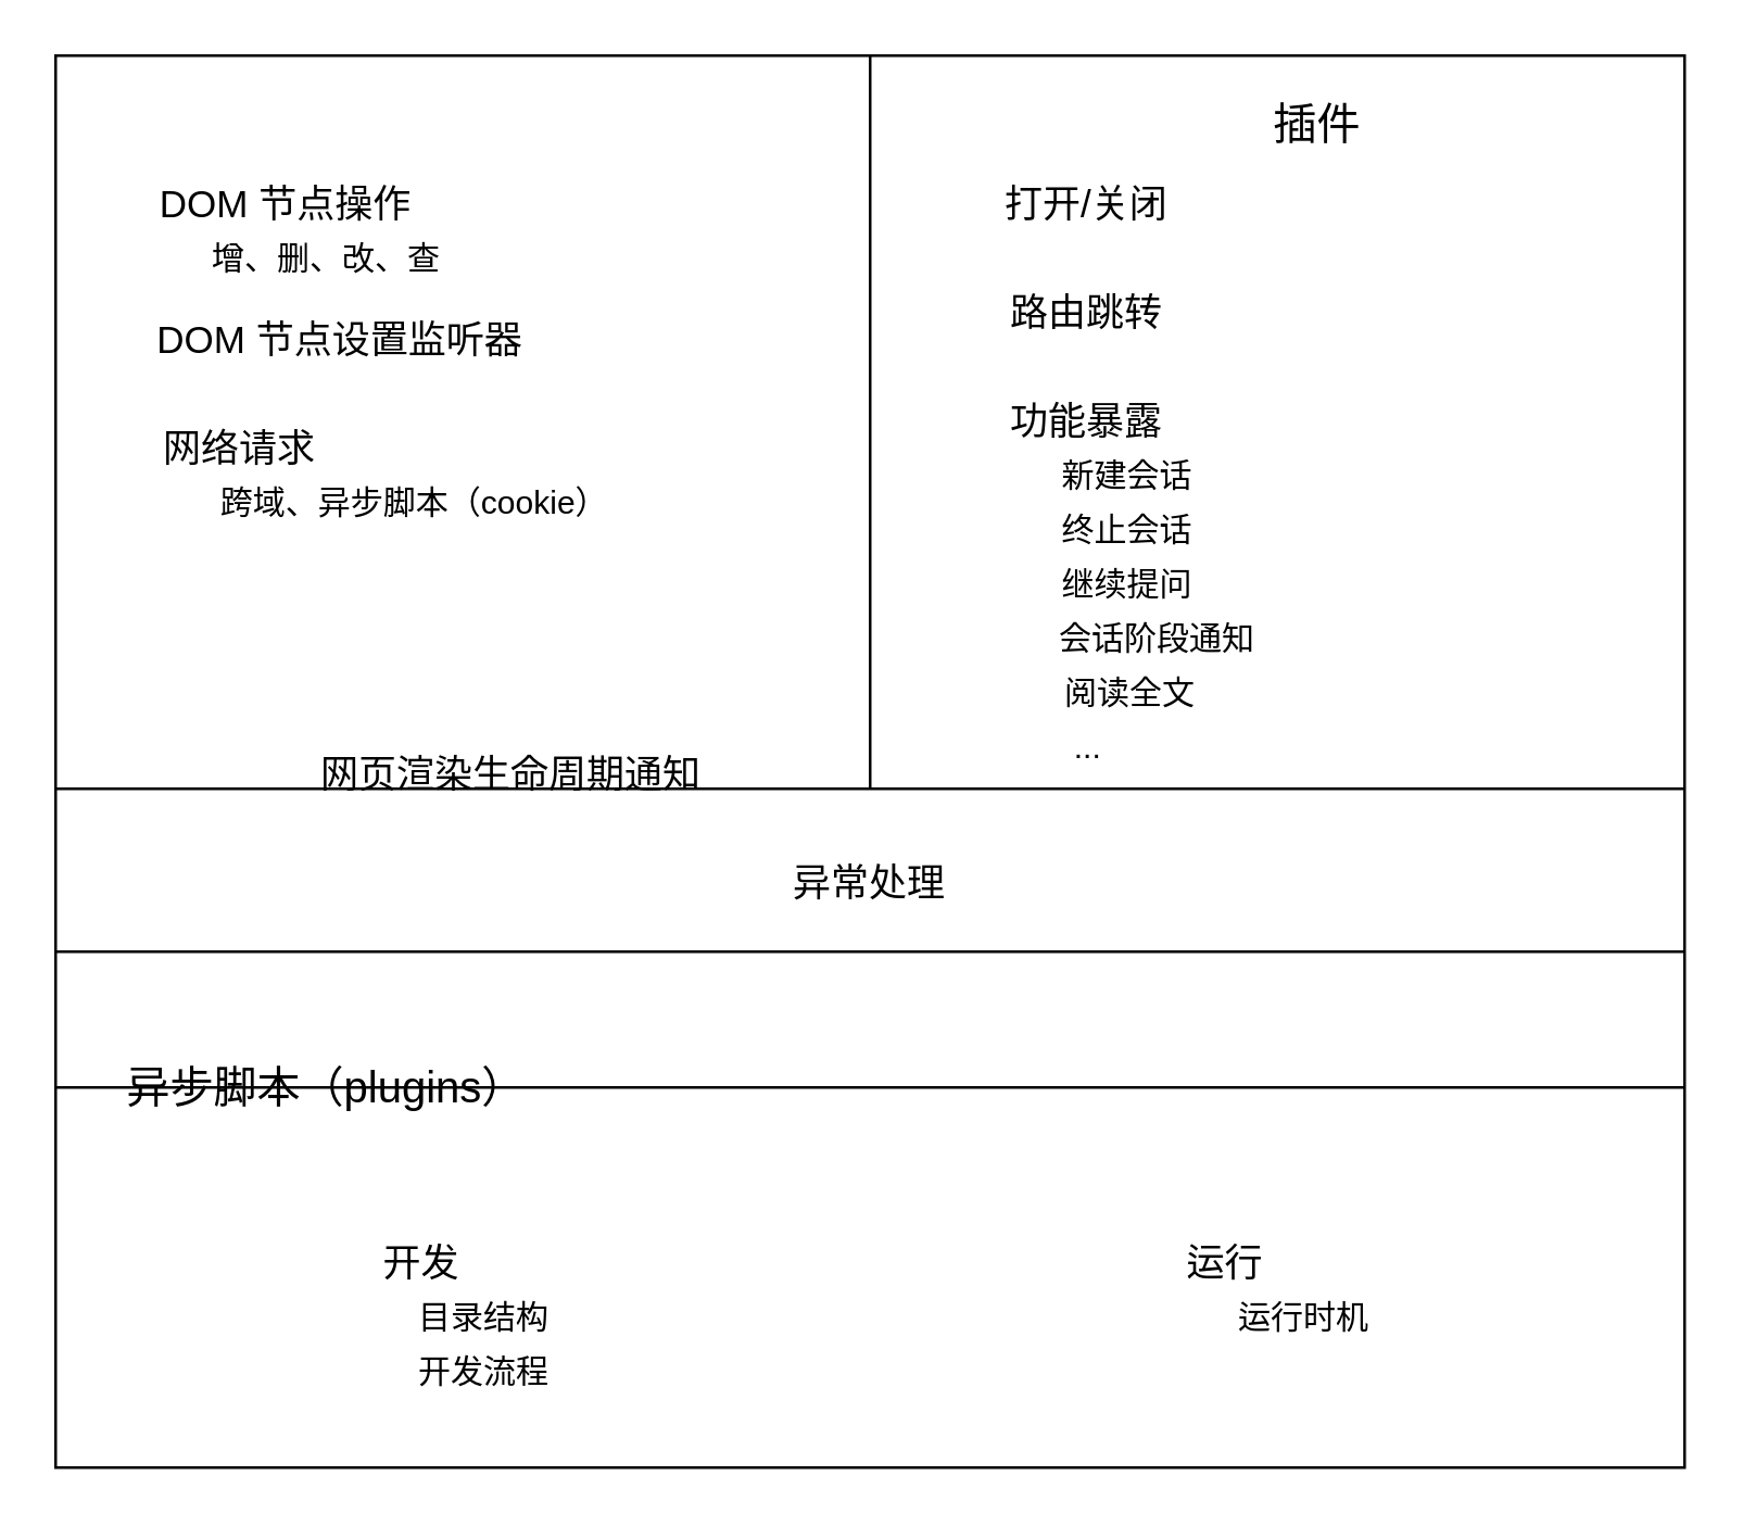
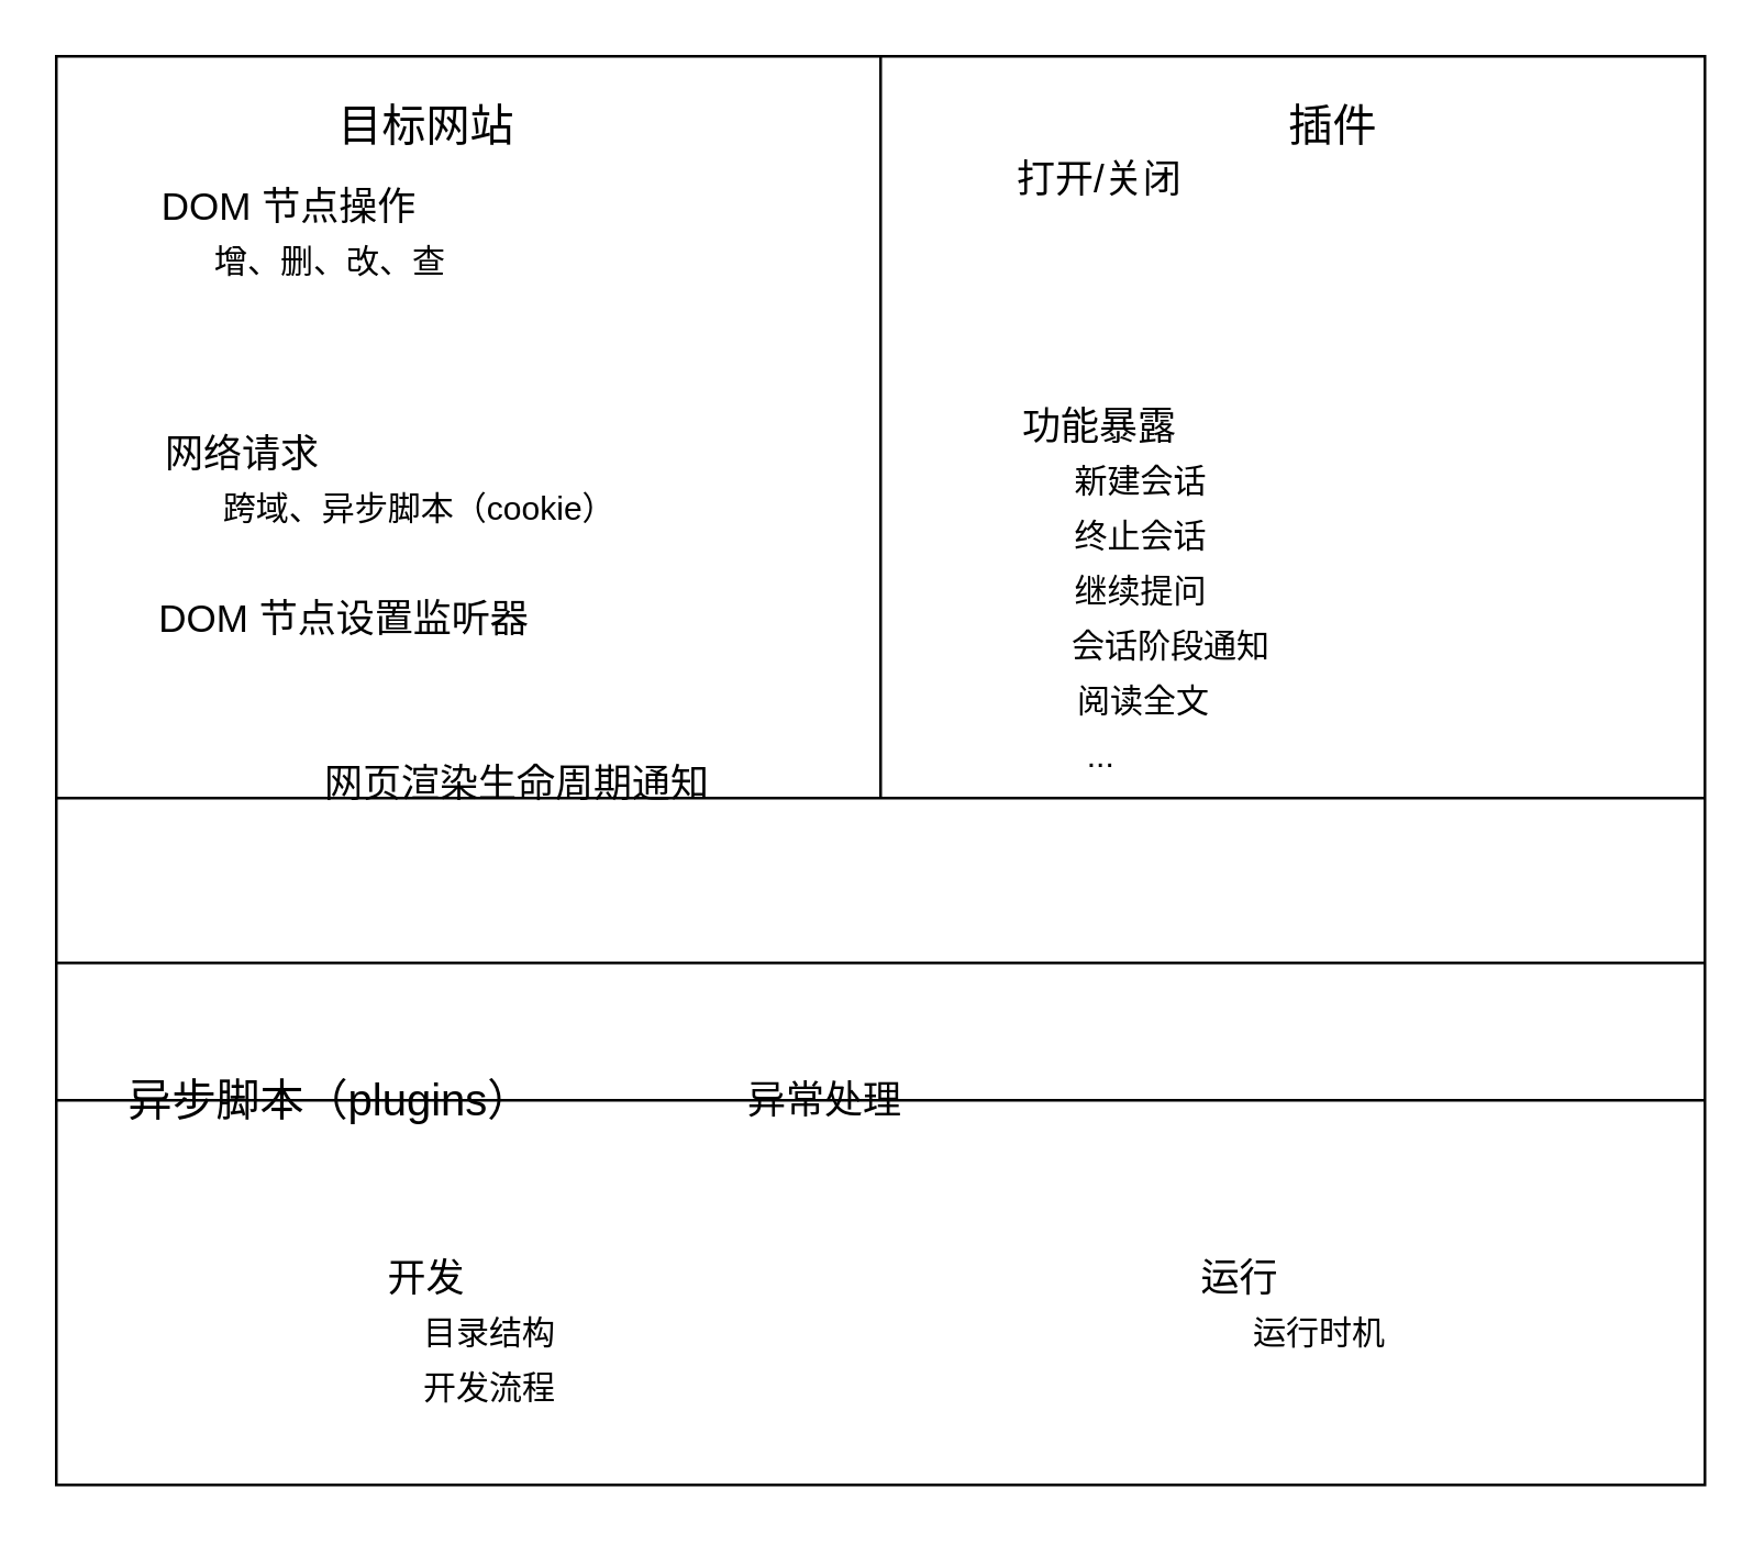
  <mxCell id="0" />
  <mxCell id="1" parent="0" />
  <mxCell id="2" value="" style="rounded=0;whiteSpace=wrap;html=1;fillColor=none;" vertex="1" parent="1"><mxGeometry x="20" y="20" width="600" height="520" as="geometry" /></mxCell>
  <mxCell id="3" value="" style="endArrow=none;html=1;rounded=0;exitX=0;exitY=0.5;exitDx=0;exitDy=0;" edge="1" parent="1"><mxGeometry width="50" height="50" relative="1" as="geometry"><mxPoint x="20" y="400" as="sourcePoint" /><mxPoint x="620" y="400" as="targetPoint" /></mxGeometry></mxCell>
  <mxCell id="4" value="" style="endArrow=none;html=1;rounded=0;exitX=0;exitY=0.5;exitDx=0;exitDy=0;" edge="1" parent="1"><mxGeometry width="50" height="50" relative="1" as="geometry"><mxPoint x="20" y="350" as="sourcePoint" /><mxPoint x="620" y="350" as="targetPoint" /></mxGeometry></mxCell>
  <mxCell id="5" value="" style="endArrow=none;html=1;rounded=0;exitX=0;exitY=0.5;exitDx=0;exitDy=0;entryX=1;entryY=0.5;entryDx=0;entryDy=0;elbow=horizontal;" edge="1" parent="1"><mxGeometry width="50" height="50" relative="1" as="geometry"><mxPoint x="20" y="290" as="sourcePoint" /><mxPoint x="620" y="290" as="targetPoint" /></mxGeometry></mxCell>
+ <mxCell id="6" value="目标网站" style="text;strokeColor=none;align=center;fillColor=none;html=1;verticalAlign=middle;whiteSpace=wrap;rounded=0;fontSize=16;" vertex="1" parent="1"><mxGeometry x="110" y="30" width="90" height="30" as="geometry" /></mxCell>
  <mxCell id="7" value="插件" style="text;strokeColor=none;align=center;fillColor=none;html=1;verticalAlign=middle;whiteSpace=wrap;rounded=0;fontSize=16;" vertex="1" parent="1"><mxGeometry x="455" y="30" width="60" height="30" as="geometry" /></mxCell>
  <mxCell id="8" value="" style="endArrow=none;html=1;rounded=0;entryX=0.5;entryY=0;entryDx=0;entryDy=0;" edge="1" parent="1" target="2"><mxGeometry width="50" height="50" relative="1" as="geometry"><mxPoint x="320" y="290" as="sourcePoint" /><mxPoint x="390" y="230" as="targetPoint" /></mxGeometry></mxCell>
  <mxCell id="9" value="DOM 节点操作" style="text;strokeColor=none;align=center;fillColor=none;html=1;verticalAlign=middle;whiteSpace=wrap;rounded=0;fontSize=14;" vertex="1" parent="1"><mxGeometry x="50" y="60" width="110" height="30" as="geometry" /></mxCell>
  <mxCell id="10" value="增、删、改、查" style="text;strokeColor=none;align=center;fillColor=none;html=1;verticalAlign=middle;whiteSpace=wrap;rounded=0;" vertex="1" parent="1"><mxGeometry x="60" y="80" width="120" height="30" as="geometry" /></mxCell>
- <mxCell id="11" value="DOM 节点设置监听器" style="text;strokeColor=none;align=center;fillColor=none;html=1;verticalAlign=middle;whiteSpace=wrap;rounded=0;fontSize=14;" vertex="1" parent="1"><mxGeometry x="50" y="110" width="150" height="30" as="geometry" /></mxCell>
+ <mxCell id="11" value="DOM 节点设置监听器" style="text;strokeColor=none;align=center;fillColor=none;html=1;verticalAlign=middle;whiteSpace=wrap;rounded=0;fontSize=14;" vertex="1" parent="1"><mxGeometry x="50" y="210" width="150" height="30" as="geometry" /></mxCell>
  <mxCell id="12" value="网络请求" style="text;strokeColor=none;align=center;fillColor=none;html=1;verticalAlign=middle;whiteSpace=wrap;rounded=0;fontSize=14;" vertex="1" parent="1"><mxGeometry x="58" y="150" width="60" height="30" as="geometry" /></mxCell>
  <mxCell id="13" value="跨域、异步脚本（cookie）" style="text;strokeColor=none;align=center;fillColor=none;html=1;verticalAlign=middle;whiteSpace=wrap;rounded=0;" vertex="1" parent="1"><mxGeometry x="65" y="170" width="175" height="30" as="geometry" /></mxCell>
  <mxCell id="14" value="网页渲染生命周期通知" style="text;strokeColor=none;align=center;fillColor=none;html=1;verticalAlign=middle;whiteSpace=wrap;rounded=0;fontSize=14;" vertex="1" parent="1"><mxGeometry x="113" y="270" width="150" height="30" as="geometry" /></mxCell>
- <mxCell id="15" value="打开/关闭" style="text;strokeColor=none;align=center;fillColor=none;html=1;verticalAlign=middle;whiteSpace=wrap;rounded=0;fontSize=14;" vertex="1" parent="1"><mxGeometry x="360" y="60" width="80" height="30" as="geometry" /></mxCell>
- <mxCell id="16" value="路由跳转" style="text;strokeColor=none;align=center;fillColor=none;html=1;verticalAlign=middle;whiteSpace=wrap;rounded=0;fontSize=14;" vertex="1" parent="1"><mxGeometry x="360" y="100" width="80" height="30" as="geometry" /></mxCell>
+ <mxCell id="15" value="打开/关闭" style="text;strokeColor=none;align=center;fillColor=none;html=1;verticalAlign=middle;whiteSpace=wrap;rounded=0;fontSize=14;" vertex="1" parent="1"><mxGeometry x="360" y="50" width="80" height="30" as="geometry" /></mxCell>
  <mxCell id="17" value="功能暴露" style="text;strokeColor=none;align=center;fillColor=none;html=1;verticalAlign=middle;whiteSpace=wrap;rounded=0;fontSize=14;" vertex="1" parent="1"><mxGeometry x="360" y="140" width="80" height="30" as="geometry" /></mxCell>
  <mxCell id="18" value="新建会话" style="text;strokeColor=none;align=center;fillColor=none;html=1;verticalAlign=middle;whiteSpace=wrap;rounded=0;" vertex="1" parent="1"><mxGeometry x="370" y="160" width="90" height="30" as="geometry" /></mxCell>
  <mxCell id="19" value="终止会话" style="text;strokeColor=none;align=center;fillColor=none;html=1;verticalAlign=middle;whiteSpace=wrap;rounded=0;" vertex="1" parent="1"><mxGeometry x="370" y="180" width="90" height="30" as="geometry" /></mxCell>
  <mxCell id="20" value="继续提问" style="text;strokeColor=none;align=center;fillColor=none;html=1;verticalAlign=middle;whiteSpace=wrap;rounded=0;" vertex="1" parent="1"><mxGeometry x="370" y="200" width="90" height="30" as="geometry" /></mxCell>
  <mxCell id="21" value="会话阶段通知" style="text;strokeColor=none;align=center;fillColor=none;html=1;verticalAlign=middle;whiteSpace=wrap;rounded=0;" vertex="1" parent="1"><mxGeometry x="371" y="220" width="110" height="30" as="geometry" /></mxCell>
  <mxCell id="22" value="阅读全文" style="text;strokeColor=none;align=center;fillColor=none;html=1;verticalAlign=middle;whiteSpace=wrap;rounded=0;" vertex="1" parent="1"><mxGeometry x="371" y="240" width="90" height="30" as="geometry" /></mxCell>
  <mxCell id="23" value="..." style="text;strokeColor=none;align=center;fillColor=none;html=1;verticalAlign=middle;whiteSpace=wrap;rounded=0;" vertex="1" parent="1"><mxGeometry x="371" y="260" width="59" height="30" as="geometry" /></mxCell>
- <mxCell id="24" value="异常处理" style="text;strokeColor=none;align=center;fillColor=none;html=1;verticalAlign=middle;whiteSpace=wrap;rounded=0;fontSize=14;" vertex="1" parent="1"><mxGeometry x="290" y="310" width="60" height="30" as="geometry" /></mxCell>
+ <mxCell id="24" value="异常处理" style="text;strokeColor=none;align=center;fillColor=none;html=1;verticalAlign=middle;whiteSpace=wrap;rounded=0;fontSize=14;" vertex="1" parent="1"><mxGeometry x="270" y="385" width="60" height="30" as="geometry" /></mxCell>
  <mxCell id="25" value="异步脚本（plugins）" style="text;strokeColor=none;align=center;fillColor=none;html=1;verticalAlign=middle;whiteSpace=wrap;rounded=0;fontSize=16;" vertex="1" parent="1"><mxGeometry x="40" y="385" width="160" height="30" as="geometry" /></mxCell>
  <mxCell id="26" value="开发" style="text;strokeColor=none;align=center;fillColor=none;html=1;verticalAlign=middle;whiteSpace=wrap;rounded=0;fontSize=14;" vertex="1" parent="1"><mxGeometry x="125" y="450" width="60" height="30" as="geometry" /></mxCell>
  <mxCell id="27" value="运行" style="text;strokeColor=none;align=center;fillColor=none;html=1;verticalAlign=middle;whiteSpace=wrap;rounded=0;fontSize=14;" vertex="1" parent="1"><mxGeometry x="421" y="450" width="60" height="30" as="geometry" /></mxCell>
  <mxCell id="28" value="目录结构" style="text;strokeColor=none;align=center;fillColor=none;html=1;verticalAlign=middle;whiteSpace=wrap;rounded=0;fontSize=12;" vertex="1" parent="1"><mxGeometry x="148" y="470" width="60" height="30" as="geometry" /></mxCell>
  <mxCell id="29" value="开发流程" style="text;strokeColor=none;align=center;fillColor=none;html=1;verticalAlign=middle;whiteSpace=wrap;rounded=0;fontSize=12;" vertex="1" parent="1"><mxGeometry x="148" y="490" width="60" height="30" as="geometry" /></mxCell>
  <mxCell id="30" value="运行时机" style="text;strokeColor=none;align=center;fillColor=none;html=1;verticalAlign=middle;whiteSpace=wrap;rounded=0;fontSize=12;" vertex="1" parent="1"><mxGeometry x="450" y="470" width="60" height="30" as="geometry" /></mxCell>
